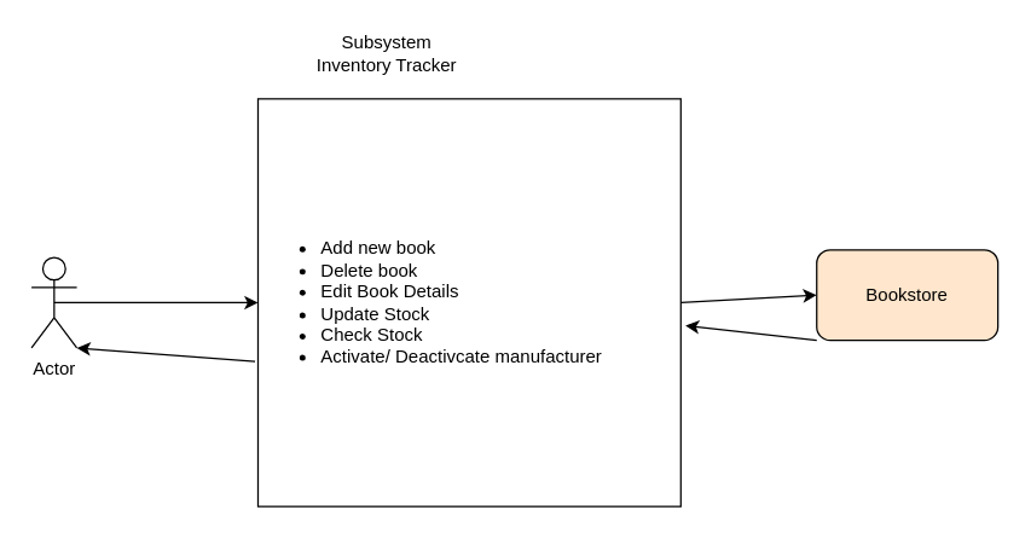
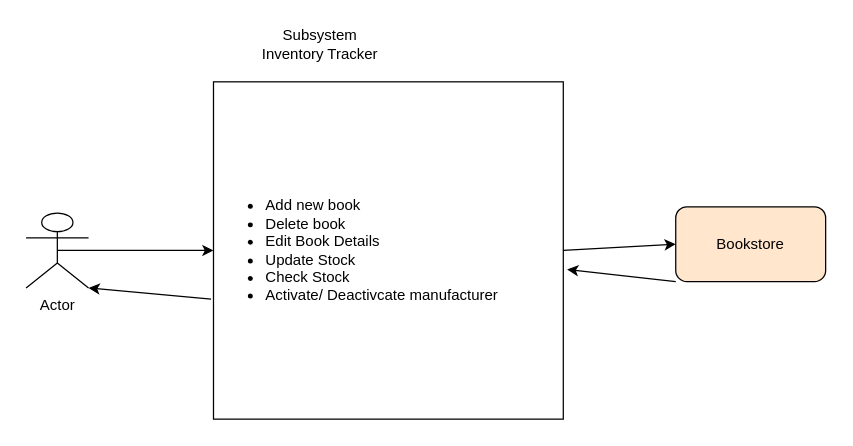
  <mxCell id="0" />
  <mxCell id="1" parent="0" />
- <mxCell id="2" value="Actor" style="shape=umlActor;verticalLabelPosition=bottom;labelBackgroundColor=#ffffff;verticalAlign=top;html=1;outlineConnect=0;" vertex="1" parent="1"><mxGeometry x="20" y="170" width="30" height="60" as="geometry" /></mxCell>
+ <mxCell id="2" value="Actor" style="shape=umlActor;verticalLabelPosition=bottom;labelBackgroundColor=#ffffff;verticalAlign=top;html=1;outlineConnect=0;" vertex="1" parent="1"><mxGeometry x="20" y="170" width="50" height="60" as="geometry" /></mxCell>
  <mxCell id="3" value="Bookstore" style="rounded=1;whiteSpace=wrap;html=1;fillColor=#ffe6cc;" vertex="1" parent="1"><mxGeometry x="540" y="165" width="120" height="60" as="geometry" /></mxCell>
  <mxCell id="4" value="Subsystem&lt;br&gt;Inventory Tracker" style="text;html=1;align=center;verticalAlign=middle;resizable=0;points=[];autosize=1;" vertex="1" parent="1"><mxGeometry x="200" y="20" width="110" height="30" as="geometry" /></mxCell>
  <mxCell id="5" value="&lt;ul&gt;&lt;li&gt;Add new book&lt;/li&gt;&lt;li&gt;Delete book&lt;/li&gt;&lt;li&gt;Edit Book Details&lt;/li&gt;&lt;li&gt;Update Stock&lt;/li&gt;&lt;li&gt;Check Stock&lt;/li&gt;&lt;li&gt;Activate/ Deactivcate manufacturer&lt;/li&gt;&lt;/ul&gt;" style="rounded=0;whiteSpace=wrap;html=1;align=left;" vertex="1" parent="1"><mxGeometry x="170" y="65" width="280" height="270" as="geometry" /></mxCell>
  <mxCell id="6" value="" style="endArrow=classic;html=1;exitX=0.5;exitY=0.5;exitDx=0;exitDy=0;exitPerimeter=0;" edge="1" parent="1" source="2" target="5"><mxGeometry width="50" height="50" relative="1" as="geometry"><mxPoint x="370" y="365" as="sourcePoint" /><mxPoint x="420" y="315" as="targetPoint" /></mxGeometry></mxCell>
  <mxCell id="7" value="" style="endArrow=classic;html=1;exitX=1;exitY=0.5;exitDx=0;exitDy=0;entryX=0;entryY=0.5;entryDx=0;entryDy=0;" edge="1" parent="1" source="5" target="3"><mxGeometry width="50" height="50" relative="1" as="geometry"><mxPoint x="370" y="365" as="sourcePoint" /><mxPoint x="420" y="315" as="targetPoint" /></mxGeometry></mxCell>
  <mxCell id="8" value="" style="endArrow=classic;html=1;entryX=1.011;entryY=0.556;entryDx=0;entryDy=0;entryPerimeter=0;exitX=0;exitY=1;exitDx=0;exitDy=0;" edge="1" parent="1" source="3" target="5"><mxGeometry width="50" height="50" relative="1" as="geometry"><mxPoint x="370" y="365" as="sourcePoint" /><mxPoint x="420" y="315" as="targetPoint" /></mxGeometry></mxCell>
  <mxCell id="9" value="" style="endArrow=classic;html=1;entryX=1;entryY=1;entryDx=0;entryDy=0;entryPerimeter=0;exitX=-0.007;exitY=0.644;exitDx=0;exitDy=0;exitPerimeter=0;" edge="1" parent="1" source="5" target="2"><mxGeometry width="50" height="50" relative="1" as="geometry"><mxPoint x="370" y="365" as="sourcePoint" /><mxPoint x="420" y="315" as="targetPoint" /></mxGeometry></mxCell>
